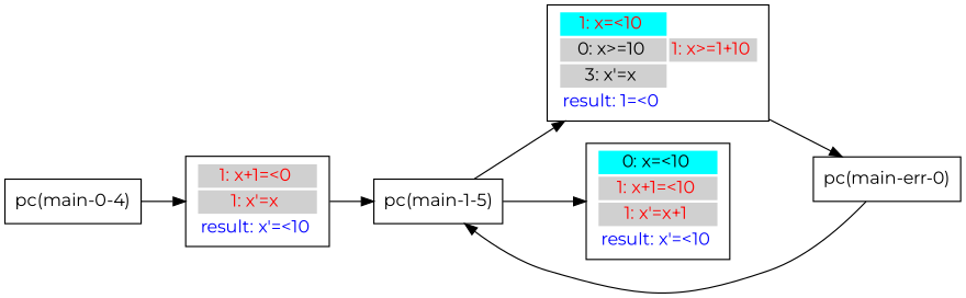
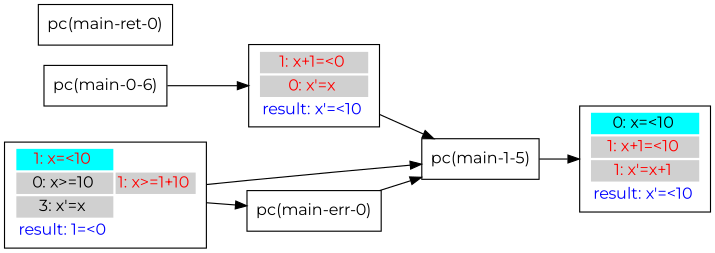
  digraph {
    fontname=Montserrat
    rankdir=LR
    node [fontname=Montserrat shape=box]
    edge [fontname=Montserrat]
-   n1 [label="pc(main-0-4)"]
-   n2 [label=<<TABLE border="0"><TR><TD bgcolor = "#D0D0D0"><FONT COLOR="red">1: x+1=&#060;0 </FONT></TD></TR><TR><TD bgcolor = "#D0D0D0"><FONT COLOR="red">1: x'=x </FONT></TD></TR><TR><TD bgcolor = "white"><FONT COLOR="blue">result: x'=&#060;10 </FONT></TD></TR></TABLE>>]
+   n1 [label="pc(main-0-6)"]
+   n2 [label=<<TABLE border="0"><TR><TD bgcolor = "#D0D0D0"><FONT COLOR="red">1: x+1=&#060;0 </FONT></TD></TR><TR><TD bgcolor = "#D0D0D0"><FONT COLOR="red">0: x'=x </FONT></TD></TR><TR><TD bgcolor = "white"><FONT COLOR="blue">result: x'=&#060;10 </FONT></TD></TR></TABLE>>]
    n3 [label="pc(main-1-5)"]
    n4 [label=<<TABLE border="0"><TR><TD bgcolor = "#00FFFF"><FONT COLOR="red">1: x=&#060;10 </FONT></TD></TR><TR><TD bgcolor = "#D0D0D0"><FONT COLOR="black">0: x&#062;=10 </FONT></TD><TD bgcolor = "#D0D0D0"><FONT COLOR="red">1: x&#062;=1+10 </FONT></TD></TR><TR><TD bgcolor = "#D0D0D0"><FONT COLOR="black">3: x'=x </FONT></TD></TR><TR><TD bgcolor = "white"><FONT COLOR="blue">result: 1=&#060;0 </FONT></TD></TR></TABLE>>]
    n5 [label=<<TABLE border="0"><TR><TD bgcolor = "#00FFFF"><FONT COLOR="black">0: x=&#060;10 </FONT></TD></TR><TR><TD bgcolor = "#D0D0D0"><FONT COLOR="red">1: x+1=&#060;10 </FONT></TD></TR><TR><TD bgcolor = "#D0D0D0"><FONT COLOR="red">1: x'=x+1 </FONT></TD></TR><TR><TD bgcolor = "white"><FONT COLOR="blue">result: x'=&#060;10 </FONT></TD></TR></TABLE>>]
    n6 [label="pc(main-err-0)"]
+   n7 [label="pc(main-ret-0)"]
    n1 -> n2
    n2 -> n3
-   n3 -> n4
+   n4 -> n3
    n3 -> n5
    n4 -> n6
    n6 -> n3
  }
